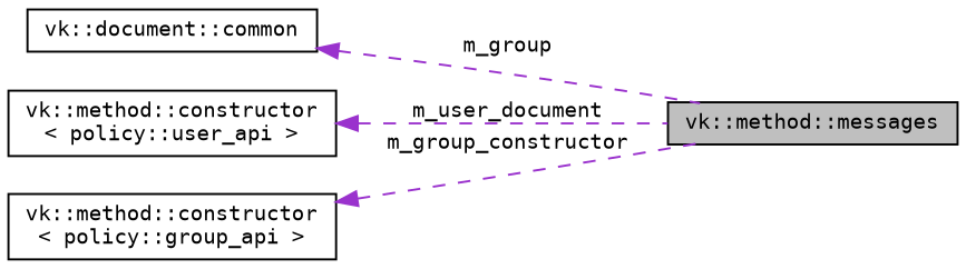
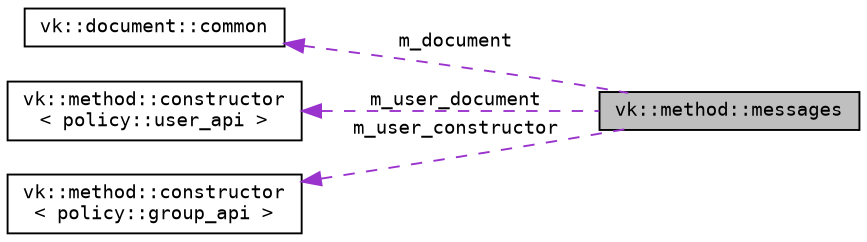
  digraph {
    fontname="DejaVu Sans Mono"
    rankdir=LR
    node [color=black fillcolor=white fontname="DejaVu Sans Mono" fontsize=10 shape=record style=filled]
    edge [color=darkorchid3 dir=back fontname="DejaVu Sans Mono" fontsize=10 labelfontname=Helvetica labelfontsize=10 style=dashed]
    n1 [fillcolor=grey75 fontcolor=black height=0.2 label="vk::method::messages" width=0.4]
    n2 [height=0.2 label="vk::document::common" width=0.4]
    n3 [height=0.2 label="vk::method::constructor\l\< policy::user_api \>" width=0.4]
    n4 [height=0.2 label="vk::method::constructor\l\< policy::group_api \>" width=0.4]
-   n2 -> n1 [label=" m_group"]
+   n2 -> n1 [label=" m_document"]
    n3 -> n1 [label=" m_user_document"]
-   n4 -> n1 [label=" m_group_constructor"]
+   n4 -> n1 [label=" m_user_constructor"]
  }
